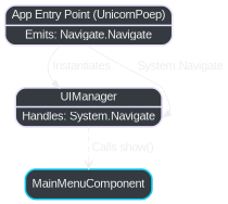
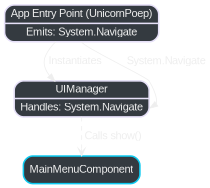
  digraph {
    fontname=Arial
    rankdir=TD
    node [color="#e6e0f8" fillcolor="#343a40" fontcolor="#eeeeee" fontname=Arial penwidth=2 shape=record style="rounded,filled"]
    edge [color="#eeeeee" fontcolor="#eeeeee" fontname=Arial]
-   n1 [label="{ App Entry Point (UnicornPoep) | {<emits_nav> Emits: Navigate.Navigate} }"]
+   n1 [label="{ App Entry Point (UnicornPoep) | {<emits_nav> Emits: System.Navigate} }"]
    n2 [label="{ UIManager | {<handles_nav> Handles: System.Navigate} }"]
    MainMenuComponent [color="#0dcaf0" shape=box]
    n1 -> n2 [label=" Instantiates"]
    n1 -> n2 [headport=handles_nav label=" System.Navigate" tailport=emits_nav]
    n2 -> MainMenuComponent [arrowhead=open label=" Calls show()" style=dashed]
  }
